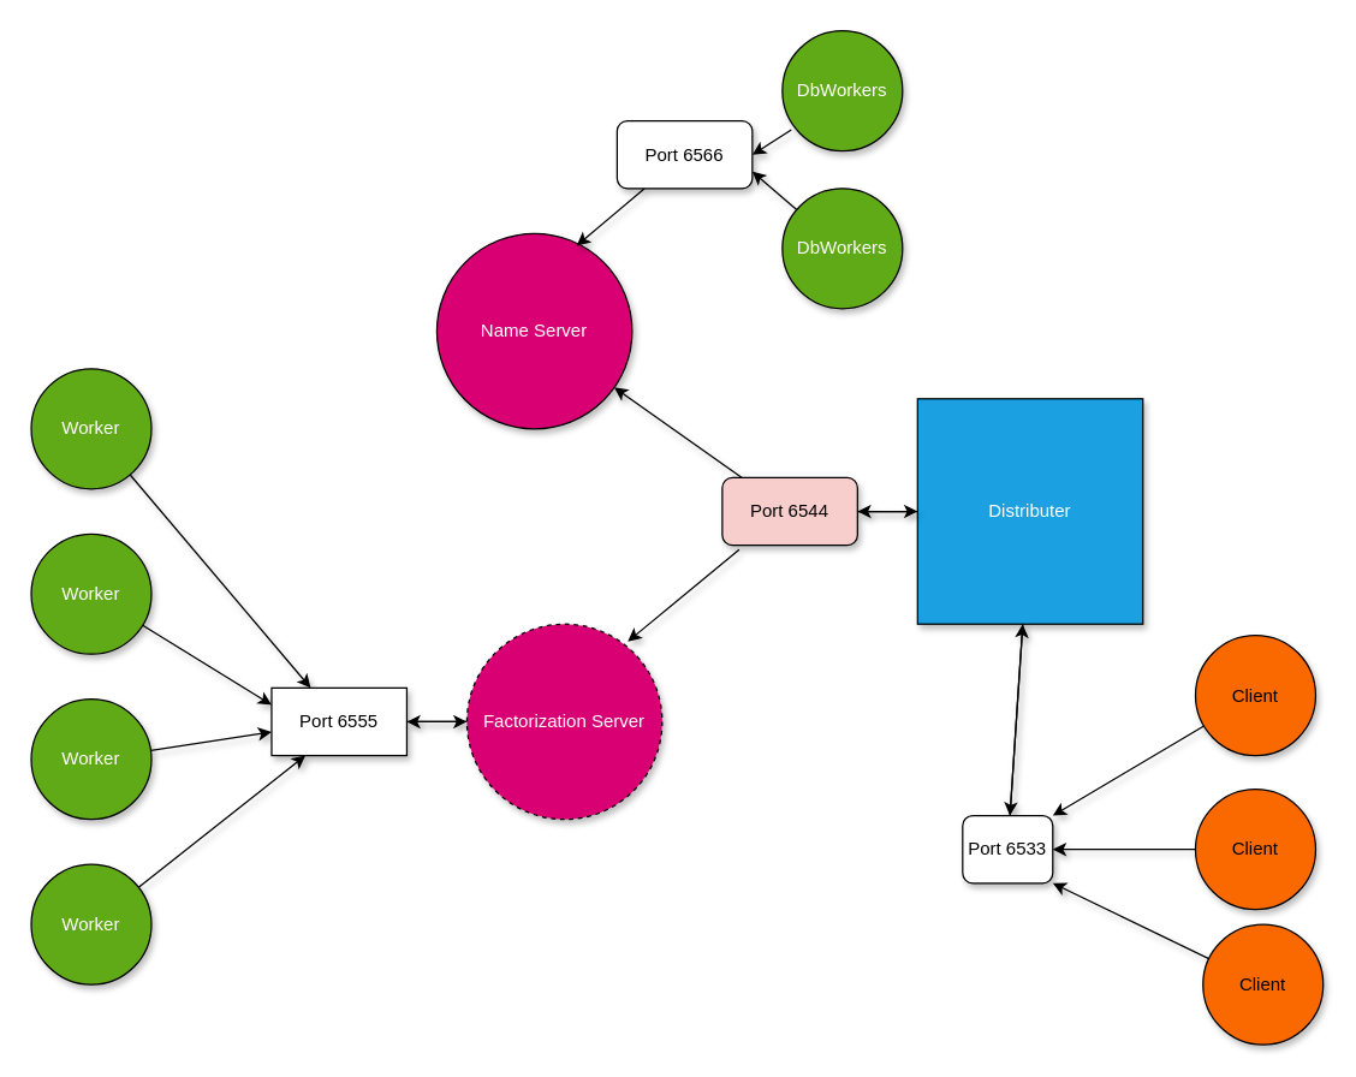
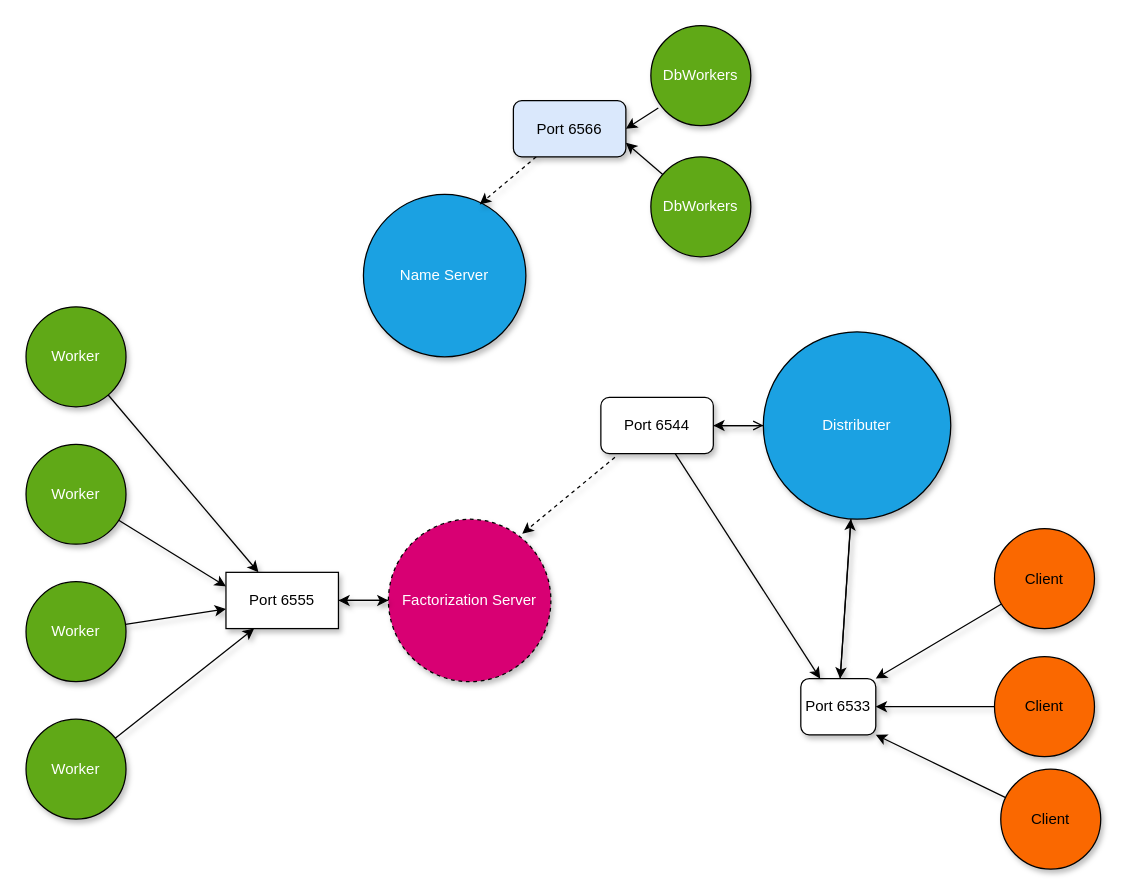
  <mxCell id="0" />
  <mxCell id="1" parent="0" />
  <mxCell id="2" style="edgeStyle=none;html=1;sketch=0;shadow=1;strokeColor=default;" edge="1" parent="1" source="3" target="13"><mxGeometry relative="1" as="geometry"><mxPoint x="260" y="435" as="targetPoint" /></mxGeometry></mxCell>
  <mxCell id="3" value="Worker" style="ellipse;whiteSpace=wrap;html=1;aspect=fixed;sketch=0;shadow=1;strokeColor=default;fillColor=#60a917;fontColor=#ffffff;" vertex="1" parent="1"><mxGeometry x="20" y="245" width="80" height="80" as="geometry" /></mxCell>
  <mxCell id="4" style="edgeStyle=none;html=1;entryX=0;entryY=0.25;entryDx=0;entryDy=0;sketch=0;shadow=1;strokeColor=default;" edge="1" parent="1" source="5" target="13"><mxGeometry relative="1" as="geometry"><mxPoint x="240" y="445" as="targetPoint" /></mxGeometry></mxCell>
  <mxCell id="5" value="&lt;span&gt;Worker&lt;/span&gt;" style="ellipse;whiteSpace=wrap;html=1;aspect=fixed;sketch=0;shadow=1;strokeColor=default;fillColor=#60a917;fontColor=#ffffff;" vertex="1" parent="1"><mxGeometry x="20" y="355" width="80" height="80" as="geometry" /></mxCell>
  <mxCell id="6" style="edgeStyle=none;html=1;entryX=0.25;entryY=1;entryDx=0;entryDy=0;sketch=0;shadow=1;strokeColor=default;" edge="1" parent="1" source="7" target="13"><mxGeometry relative="1" as="geometry" /></mxCell>
  <mxCell id="7" value="&lt;span&gt;Worker&lt;/span&gt;" style="ellipse;whiteSpace=wrap;html=1;aspect=fixed;sketch=0;shadow=1;strokeColor=default;fillColor=#60a917;fontColor=#ffffff;" vertex="1" parent="1"><mxGeometry x="20" y="575" width="80" height="80" as="geometry" /></mxCell>
  <mxCell id="8" style="edgeStyle=none;html=1;sketch=0;shadow=1;strokeColor=default;" edge="1" parent="1" source="9" target="13"><mxGeometry relative="1" as="geometry" /></mxCell>
  <mxCell id="9" value="&lt;span&gt;Worker&lt;/span&gt;" style="ellipse;whiteSpace=wrap;html=1;aspect=fixed;sketch=0;shadow=1;strokeColor=default;fillColor=#60a917;fontColor=#ffffff;" vertex="1" parent="1"><mxGeometry x="20" y="465" width="80" height="80" as="geometry" /></mxCell>
  <mxCell id="10" style="edgeStyle=none;html=1;exitX=0;exitY=0.5;exitDx=0;exitDy=0;entryX=1;entryY=0.5;entryDx=0;entryDy=0;sketch=0;shadow=1;strokeColor=default;" edge="1" parent="1" source="11" target="13"><mxGeometry relative="1" as="geometry" /></mxCell>
  <mxCell id="11" value="Factorization Server" style="ellipse;whiteSpace=wrap;html=1;aspect=fixed;sketch=0;shadow=1;strokeColor=default;fillColor=#d80073;fontColor=#ffffff;dashed=1;" vertex="1" parent="1"><mxGeometry x="310" y="415" width="130" height="130" as="geometry" /></mxCell>
  <mxCell id="12" style="edgeStyle=none;html=1;entryX=0;entryY=0.5;entryDx=0;entryDy=0;sketch=0;shadow=1;strokeColor=default;" edge="1" parent="1" source="13" target="11"><mxGeometry relative="1" as="geometry" /></mxCell>
  <mxCell id="13" value="Port 6555" style="whiteSpace=wrap;html=1;sketch=0;shadow=1;strokeColor=default;rounded=0;" vertex="1" parent="1"><mxGeometry x="180" y="457.5" width="90" height="45" as="geometry" /></mxCell>
- <mxCell id="14" style="edgeStyle=none;html=1;exitX=0.125;exitY=1.065;exitDx=0;exitDy=0;entryX=0.824;entryY=0.089;entryDx=0;entryDy=0;startArrow=none;exitPerimeter=0;entryPerimeter=0;sketch=0;shadow=1;strokeColor=default;" edge="1" parent="1" source="28" target="11"><mxGeometry relative="1" as="geometry" /></mxCell>
+ <mxCell id="14" style="edgeStyle=none;html=1;exitX=0.125;exitY=1.065;exitDx=0;exitDy=0;entryX=0.824;entryY=0.089;entryDx=0;entryDy=0;startArrow=none;exitPerimeter=0;entryPerimeter=0;sketch=0;shadow=1;strokeColor=default;dashed=1;" edge="1" parent="1" source="28" target="11"><mxGeometry relative="1" as="geometry" /></mxCell>
  <mxCell id="15" style="edgeStyle=none;html=1;sketch=0;shadow=1;strokeColor=default;" edge="1" parent="1" source="17" target="25"><mxGeometry relative="1" as="geometry" /></mxCell>
  <mxCell id="16" style="edgeStyle=none;html=1;sketch=0;shadow=1;strokeColor=default;" edge="1" parent="1" source="17"><mxGeometry relative="1" as="geometry"><mxPoint x="570" y="340" as="targetPoint" /></mxGeometry></mxCell>
- <mxCell id="17" value="Distributer" style="whiteSpace=wrap;html=1;aspect=fixed;sketch=0;shadow=1;strokeColor=default;fillColor=#1ba1e2;fontColor=#ffffff;rounded=0;" vertex="1" parent="1"><mxGeometry x="610" y="265" width="150" height="150" as="geometry" /></mxCell>
+ <mxCell id="17" value="Distributer" style="ellipse;whiteSpace=wrap;html=1;aspect=fixed;sketch=0;shadow=1;strokeColor=default;fillColor=#1ba1e2;fontColor=#ffffff;" vertex="1" parent="1"><mxGeometry x="610" y="265" width="150" height="150" as="geometry" /></mxCell>
  <mxCell id="18" style="edgeStyle=none;html=1;entryX=1;entryY=0;entryDx=0;entryDy=0;sketch=0;shadow=1;strokeColor=default;" edge="1" parent="1" source="19" target="25"><mxGeometry relative="1" as="geometry"><mxPoint x="765" y="542.5" as="targetPoint" /></mxGeometry></mxCell>
  <mxCell id="19" value="Client" style="ellipse;whiteSpace=wrap;html=1;aspect=fixed;sketch=0;shadow=1;strokeColor=default;fillColor=#fa6800;fontColor=#000000;" vertex="1" parent="1"><mxGeometry x="795" y="422.5" width="80" height="80" as="geometry" /></mxCell>
  <mxCell id="20" style="edgeStyle=none;html=1;entryX=1;entryY=0.5;entryDx=0;entryDy=0;sketch=0;shadow=1;strokeColor=default;" edge="1" parent="1" source="21" target="25"><mxGeometry relative="1" as="geometry" /></mxCell>
  <mxCell id="21" value="&lt;span&gt;Client&lt;/span&gt;" style="ellipse;whiteSpace=wrap;html=1;aspect=fixed;sketch=0;shadow=1;strokeColor=default;fillColor=#fa6800;fontColor=#000000;" vertex="1" parent="1"><mxGeometry x="795" y="525" width="80" height="80" as="geometry" /></mxCell>
  <mxCell id="22" style="edgeStyle=none;html=1;entryX=1;entryY=1;entryDx=0;entryDy=0;sketch=0;shadow=1;strokeColor=default;" edge="1" parent="1" source="23" target="25"><mxGeometry relative="1" as="geometry" /></mxCell>
  <mxCell id="23" value="&lt;span&gt;Client&lt;/span&gt;" style="ellipse;whiteSpace=wrap;html=1;aspect=fixed;sketch=0;shadow=1;strokeColor=default;fillColor=#fa6800;fontColor=#000000;" vertex="1" parent="1"><mxGeometry x="800" y="615" width="80" height="80" as="geometry" /></mxCell>
  <mxCell id="24" style="edgeStyle=none;html=1;sketch=0;shadow=1;strokeColor=default;" edge="1" parent="1" source="25" target="17"><mxGeometry relative="1" as="geometry" /></mxCell>
  <mxCell id="25" value="Port 6533" style="rounded=1;whiteSpace=wrap;html=1;sketch=0;shadow=1;strokeColor=default;" vertex="1" parent="1"><mxGeometry x="640" y="542.5" width="60" height="45" as="geometry" /></mxCell>
- <mxCell id="26" style="edgeStyle=none;html=1;sketch=0;shadow=1;strokeColor=default;" edge="1" parent="1" source="28" target="17"><mxGeometry relative="1" as="geometry" /></mxCell>
- <mxCell id="27" style="edgeStyle=none;html=1;sketch=0;shadow=1;strokeColor=default;" edge="1" parent="1" source="28" target="29"><mxGeometry relative="1" as="geometry" /></mxCell>
- <mxCell id="28" value="Port 6544" style="rounded=1;whiteSpace=wrap;html=1;sketch=0;shadow=1;strokeColor=default;fillColor=#f8cecc;" vertex="1" parent="1"><mxGeometry x="480" y="317.5" width="90" height="45" as="geometry" /></mxCell>
- <mxCell id="29" value="Name Server" style="ellipse;whiteSpace=wrap;html=1;aspect=fixed;sketch=0;shadow=1;strokeColor=default;fillColor=#d80073;fontColor=#ffffff;" vertex="1" parent="1"><mxGeometry x="290" y="155" width="130" height="130" as="geometry" /></mxCell>
+ <mxCell id="26" style="edgeStyle=none;html=1;sketch=0;shadow=1;strokeColor=default;endArrow=open;" edge="1" parent="1" source="28" target="17"><mxGeometry relative="1" as="geometry" /></mxCell>
+ <mxCell id="27" style="edgeStyle=none;html=1;sketch=0;shadow=1;strokeColor=default;" edge="1" parent="1" source="28" target="25"><mxGeometry relative="1" as="geometry" /></mxCell>
+ <mxCell id="28" value="Port 6544" style="rounded=1;whiteSpace=wrap;html=1;sketch=0;shadow=1;strokeColor=default;" vertex="1" parent="1"><mxGeometry x="480" y="317.5" width="90" height="45" as="geometry" /></mxCell>
+ <mxCell id="29" value="Name Server" style="ellipse;whiteSpace=wrap;html=1;aspect=fixed;sketch=0;shadow=1;strokeColor=default;fillColor=#1ba1e2;fontColor=#ffffff;" vertex="1" parent="1"><mxGeometry x="290" y="155" width="130" height="130" as="geometry" /></mxCell>
  <mxCell id="30" style="edgeStyle=none;html=1;entryX=1;entryY=0.5;entryDx=0;entryDy=0;sketch=0;shadow=1;strokeColor=default;" edge="1" parent="1" target="34"><mxGeometry relative="1" as="geometry"><mxPoint x="525.953" y="85.996" as="sourcePoint" /></mxGeometry></mxCell>
  <mxCell id="31" style="edgeStyle=none;html=1;entryX=1;entryY=0.75;entryDx=0;entryDy=0;sketch=0;shadow=1;strokeColor=default;" edge="1" parent="1" source="32" target="34"><mxGeometry relative="1" as="geometry" /></mxCell>
  <mxCell id="32" value="DbWorkers" style="ellipse;whiteSpace=wrap;html=1;aspect=fixed;sketch=0;shadow=1;strokeColor=default;fillColor=#60a917;fontColor=#ffffff;" vertex="1" parent="1"><mxGeometry x="520" y="125" width="80" height="80" as="geometry" /></mxCell>
- <mxCell id="33" style="edgeStyle=none;html=1;entryX=0.716;entryY=0.062;entryDx=0;entryDy=0;entryPerimeter=0;sketch=0;shadow=1;strokeColor=default;" edge="1" parent="1" source="34" target="29"><mxGeometry relative="1" as="geometry" /></mxCell>
- <mxCell id="34" value="Port 6566" style="rounded=1;whiteSpace=wrap;html=1;sketch=0;shadow=1;strokeColor=default;" vertex="1" parent="1"><mxGeometry x="410" y="80" width="90" height="45" as="geometry" /></mxCell>
+ <mxCell id="33" style="edgeStyle=none;html=1;entryX=0.716;entryY=0.062;entryDx=0;entryDy=0;entryPerimeter=0;sketch=0;shadow=1;strokeColor=default;dashed=1;" edge="1" parent="1" source="34" target="29"><mxGeometry relative="1" as="geometry" /></mxCell>
+ <mxCell id="34" value="Port 6566" style="rounded=1;whiteSpace=wrap;html=1;sketch=0;shadow=1;strokeColor=default;fillColor=#dae8fc;" vertex="1" parent="1"><mxGeometry x="410" y="80" width="90" height="45" as="geometry" /></mxCell>
  <mxCell id="35" value="DbWorkers" style="ellipse;whiteSpace=wrap;html=1;aspect=fixed;sketch=0;shadow=1;strokeColor=default;fillColor=#60a917;fontColor=#ffffff;" vertex="1" parent="1"><mxGeometry x="520" y="20" width="80" height="80" as="geometry" /></mxCell>
